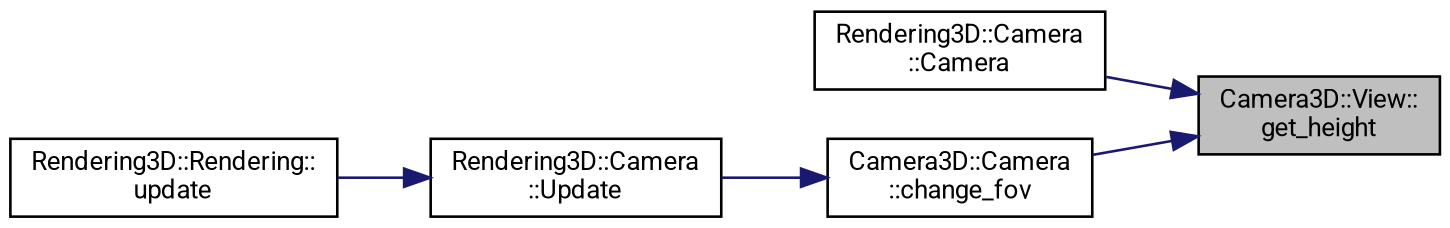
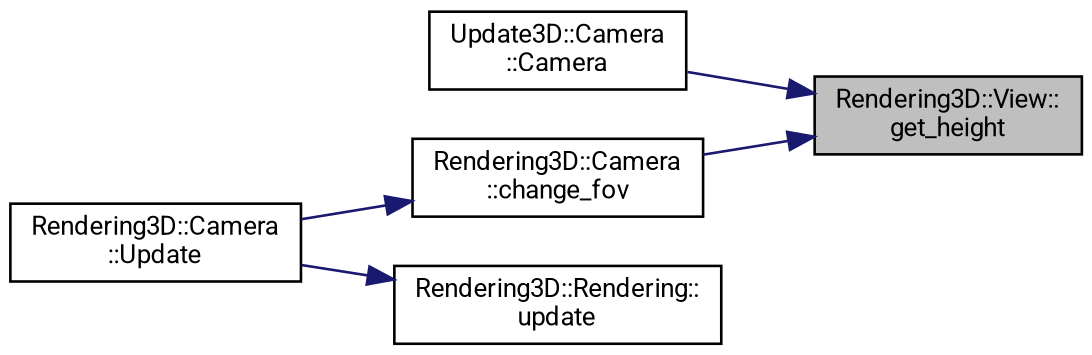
  digraph {
    fontname=Roboto
    rankdir=RL
    node [color=black fillcolor=white fontname=Roboto fontsize=10 shape=record style=filled]
    edge [color=midnightblue dir=back fontname=Roboto fontsize=10 labelfontname=Helvetica labelfontsize=10 style=solid]
-   n1 [fillcolor=grey75 fontcolor=black height=0.2 label="Camera3D::View::\lget_height" width=0.4]
-   n2 [height=0.2 label="Rendering3D::Camera\l::Camera" width=0.4]
-   n3 [height=0.2 label="Camera3D::Camera\l::change_fov" width=0.4]
+   n1 [fillcolor=grey75 fontcolor=black height=0.2 label="Rendering3D::View::\lget_height" width=0.4]
+   n2 [height=0.2 label="Update3D::Camera\l::Camera" width=0.4]
+   n3 [height=0.2 label="Rendering3D::Camera\l::change_fov" width=0.4]
    n4 [height=0.2 label="Rendering3D::Camera\l::Update" width=0.4]
    n5 [height=0.2 label="Rendering3D::Rendering::\lupdate" width=0.4]
    n1 -> n2
    n1 -> n3
    n3 -> n4
-   n4 -> n5
+   n5 -> n4
  }
